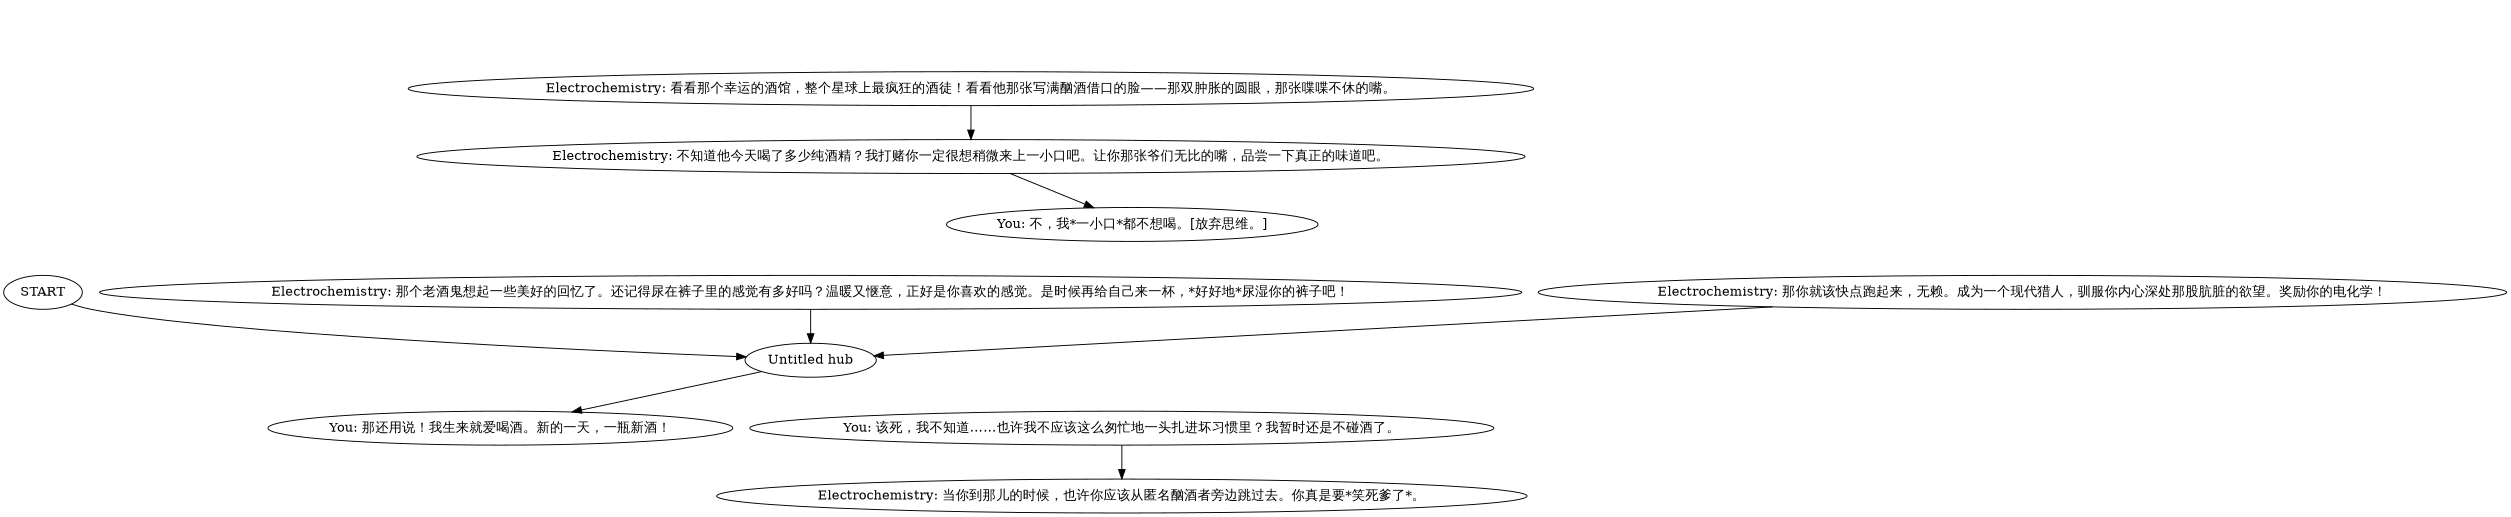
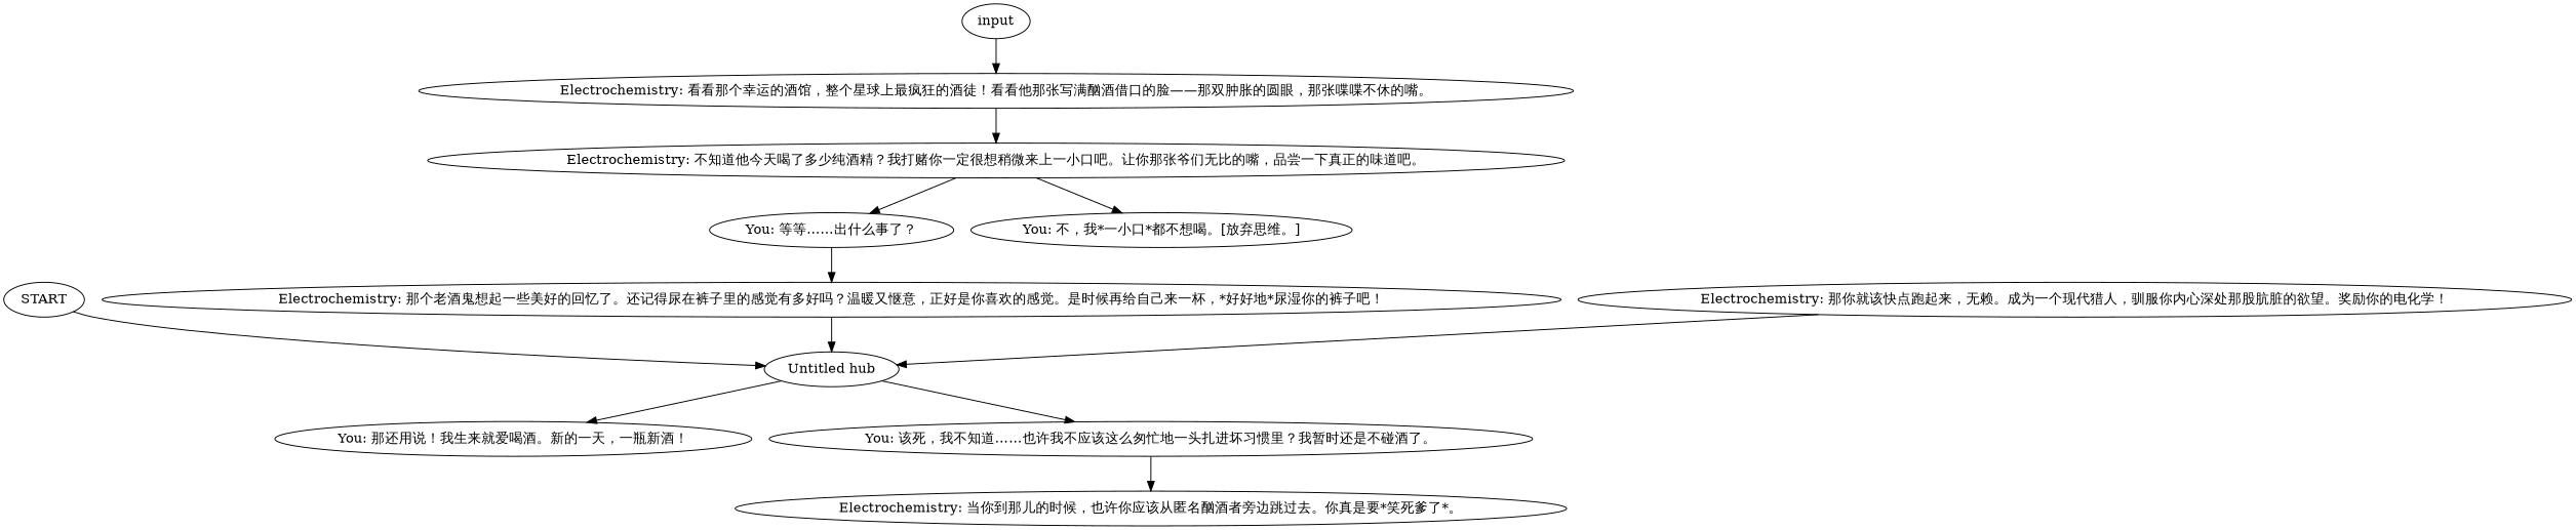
  digraph {
    n1 [label=START]
    n2 [label="Untitled hub"]
+   n3 [label=input]
    n4 [label="Electrochemistry: 看看那个幸运的酒馆，整个星球上最疯狂的酒徒！看看他那张写满酗酒借口的脸——那双肿胀的圆眼，那张喋喋不休的嘴。"]
    n5 [label="Electrochemistry: 不知道他今天喝了多少纯酒精？我打赌你一定很想稍微来上一小口吧。让你那张爷们无比的嘴，品尝一下真正的味道吧。"]
+   n6 [label="You: 等等……出什么事了？"]
    n7 [label="Electrochemistry: 那个老酒鬼想起一些美好的回忆了。还记得尿在裤子里的感觉有多好吗？温暖又惬意，正好是你喜欢的感觉。是时候再给自己来一杯，*好好地*尿湿你的裤子吧！"]
    n8 [label="You: 不，我*一小口*都不想喝。[放弃思维。]"]
    n9 [label="Electrochemistry: 当你到那儿的时候，也许你应该从匿名酗酒者旁边跳过去。你真是要*笑死爹了*。"]
    n10 [label="You: 那还用说！我生来就爱喝酒。新的一天，一瓶新酒！"]
    n11 [label="You: 该死，我不知道……也许我不应该这么匆忙地一头扎进坏习惯里？我暂时还是不碰酒了。"]
    n12 [label="Electrochemistry: 那你就该快点跑起来，无赖。成为一个现代猎人，驯服你内心深处那股肮脏的欲望。奖励你的电化学！"]
    n1 -> n2
    n2 -> n10
+   n2 -> n11
+   n3 -> n4
    n4 -> n5
+   n5 -> n6
    n5 -> n8
+   n6 -> n7
    n7 -> n2
    n11 -> n9
    n12 -> n2
  }
